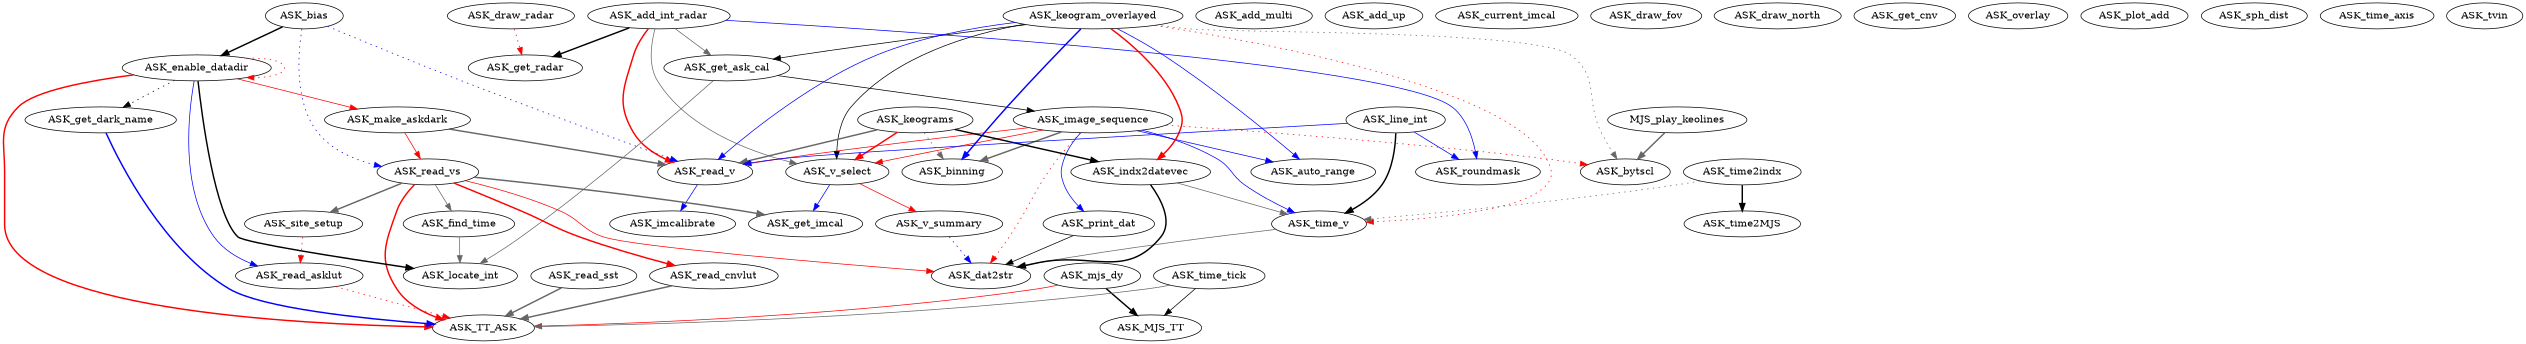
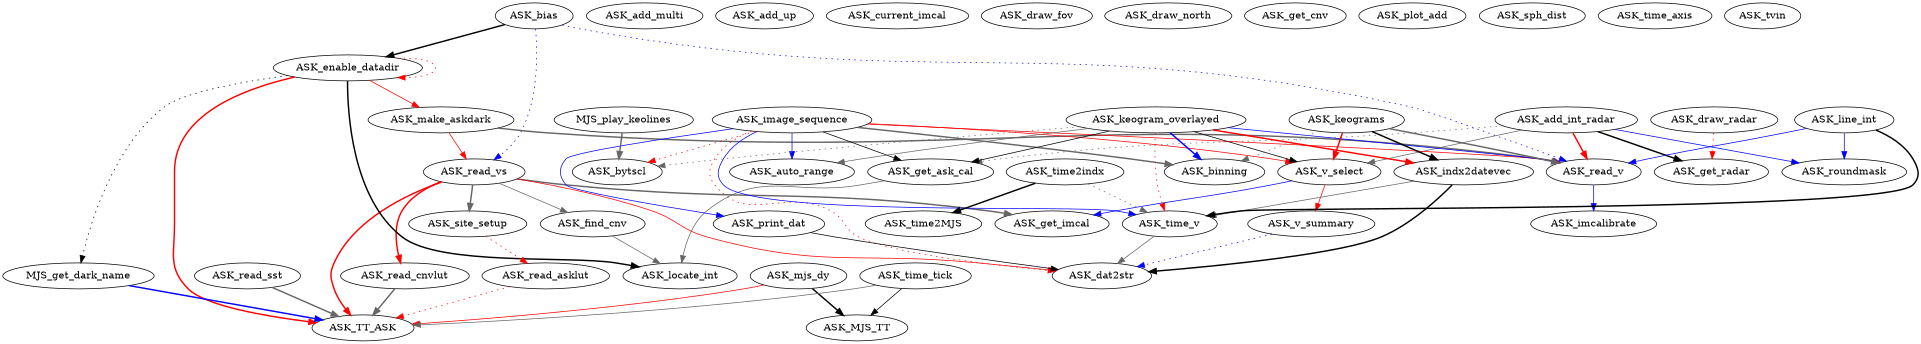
  digraph {
    edge [color=red style=solid]
    ASK_add_int_radar
    ASK_get_ask_cal
    ASK_get_radar
    ASK_read_v
    ASK_roundmask
    ASK_v_select
    ASK_locate_int
    ASK_imcalibrate
    ASK_get_imcal
    ASK_v_summary
    ASK_dat2str
    ASK_bias
    ASK_read_vs
    ASK_enable_datadir
    n15 [label=ASK_TT_ASK]
-   ASK_get_dark_name
-   ASK_find_cnv [label=ASK_find_time]
+   ASK_get_dark_name [label=MJS_get_dark_name]
+   ASK_find_cnv
    ASK_read_cnvlut
    ASK_site_setup
    ASK_read_asklut
    ASK_draw_radar
    ASK_make_askdark
    ASK_image_sequence
    ASK_auto_range
    ASK_binning
    ASK_bytscl
    ASK_print_dat
    ASK_time_v
    ASK_indx2datevec
    ASK_keogram_overlayed
    ASK_keograms
    ASK_line_int
    ASK_mjs_dy
    ASK_MJS_TT
    n35 [label=MJS_play_keolines]
    ASK_read_sst
    ASK_time2indx
    ASK_time2MJS
    ASK_time_tick
    ASK_add_multi
    ASK_add_up
    ASK_current_imcal
    ASK_draw_fov
    ASK_draw_north
    ASK_get_cnv
-   ASK_overlay
    n47 [label=ASK_plot_add]
    ASK_sph_dist
    ASK_time_axis
    ASK_tvin
-   ASK_add_int_radar -> ASK_get_ask_cal [color=gray40]
+   ASK_add_int_radar -> ASK_get_ask_cal [color=gray40 style=dotted]
    ASK_add_int_radar -> ASK_get_radar [color=black style=bold]
    ASK_add_int_radar -> ASK_read_v [style=bold]
    ASK_add_int_radar -> ASK_roundmask [color=blue]
    ASK_add_int_radar -> ASK_v_select [color=gray40]
    ASK_get_ask_cal -> ASK_locate_int [color=gray40]
    ASK_read_v -> ASK_imcalibrate [color=blue]
    ASK_v_select -> ASK_get_imcal [color=blue]
    ASK_v_select -> ASK_v_summary
    ASK_v_summary -> ASK_dat2str [color=blue style=dotted]
    ASK_bias -> ASK_read_v [color=blue style=dotted]
    ASK_bias -> ASK_read_vs [color=blue style=dotted]
    ASK_bias -> ASK_enable_datadir [color=black style=bold]
    ASK_read_vs -> ASK_get_imcal [color=gray40 style=bold]
    ASK_read_vs -> ASK_dat2str
    ASK_read_vs -> n15 [style=bold]
    ASK_read_vs -> ASK_find_cnv [color=gray40]
    ASK_read_vs -> ASK_read_cnvlut [style=bold]
    ASK_read_vs -> ASK_site_setup [color=gray40 style=bold]
    ASK_enable_datadir -> ASK_locate_int [color=black style=bold]
    ASK_enable_datadir -> ASK_enable_datadir [style=dotted]
    ASK_enable_datadir -> n15 [style=bold]
    ASK_enable_datadir -> ASK_get_dark_name [color=black style=dotted]
-   ASK_enable_datadir -> ASK_read_asklut [color=blue]
    ASK_enable_datadir -> ASK_make_askdark
    ASK_get_dark_name -> n15 [color=blue style=bold]
    ASK_find_cnv -> ASK_locate_int [color=gray40]
    ASK_read_cnvlut -> n15 [color=gray40 style=bold]
    ASK_site_setup -> ASK_read_asklut [style=dotted]
    ASK_read_asklut -> n15 [style=dotted]
    ASK_draw_radar -> ASK_get_radar [style=dotted]
    ASK_make_askdark -> ASK_read_v [color=gray40 style=bold]
    ASK_make_askdark -> ASK_read_vs
-   ASK_get_ask_cal -> ASK_image_sequence [color=black]
+   ASK_image_sequence -> ASK_get_ask_cal [color=black]
    ASK_image_sequence -> ASK_read_v
    ASK_image_sequence -> ASK_v_select
    ASK_image_sequence -> ASK_dat2str [style=dotted]
    ASK_image_sequence -> ASK_auto_range [color=blue]
    ASK_image_sequence -> ASK_binning [color=gray40 style=bold]
    ASK_image_sequence -> ASK_bytscl [style=dotted]
    ASK_image_sequence -> ASK_print_dat [color=blue]
    ASK_image_sequence -> ASK_time_v [color=blue]
    ASK_print_dat -> ASK_dat2str [color=black]
    ASK_time_v -> ASK_dat2str [color=gray40]
    ASK_indx2datevec -> ASK_dat2str [color=black style=bold]
    ASK_indx2datevec -> ASK_time_v [color=gray40]
    ASK_keogram_overlayed -> ASK_get_ask_cal [color=black]
    ASK_keogram_overlayed -> ASK_read_v [color=blue]
    ASK_keogram_overlayed -> ASK_v_select [color=black]
-   ASK_keogram_overlayed -> ASK_auto_range [color=blue]
+   ASK_keogram_overlayed -> ASK_auto_range [color=gray40]
    ASK_keogram_overlayed -> ASK_binning [color=blue style=bold]
    ASK_keogram_overlayed -> ASK_bytscl [color=gray40 style=dotted]
    ASK_keogram_overlayed -> ASK_time_v [style=dotted]
    ASK_keogram_overlayed -> ASK_indx2datevec [style=bold]
    ASK_keograms -> ASK_read_v [color=gray40 style=bold]
    ASK_keograms -> ASK_v_select [style=bold]
    ASK_keograms -> ASK_binning [color=gray40 style=dotted]
    ASK_keograms -> ASK_indx2datevec [color=black style=bold]
    ASK_line_int -> ASK_read_v [color=blue]
    ASK_line_int -> ASK_roundmask [color=blue]
    ASK_line_int -> ASK_time_v [color=black style=bold]
    ASK_mjs_dy -> n15
    ASK_mjs_dy -> ASK_MJS_TT [color=black style=bold]
    n35 -> ASK_bytscl [color=gray40 style=bold]
    ASK_read_sst -> n15 [color=gray40 style=bold]
    ASK_time2indx -> ASK_time_v [color=gray40 style=dotted]
    ASK_time2indx -> ASK_time2MJS [color=black style=bold]
    ASK_time_tick -> n15 [color=gray40]
    ASK_time_tick -> ASK_MJS_TT [color=black]
  }
